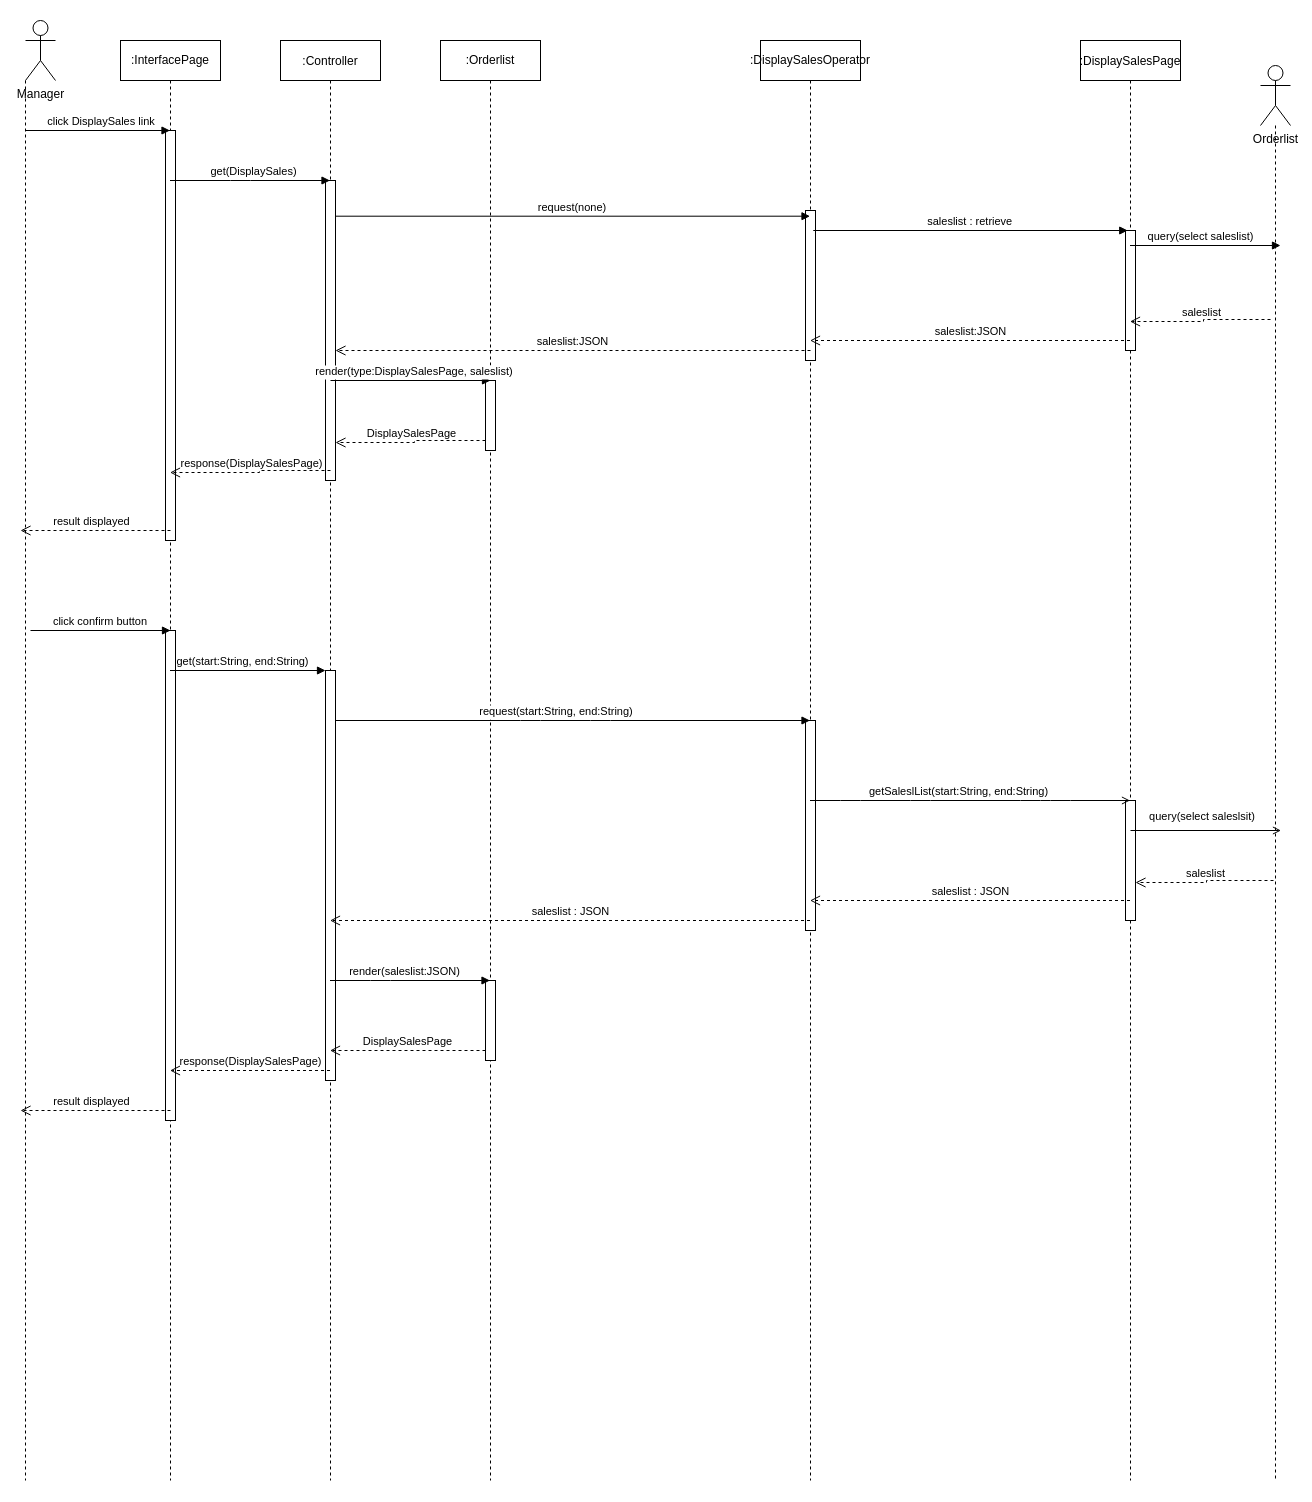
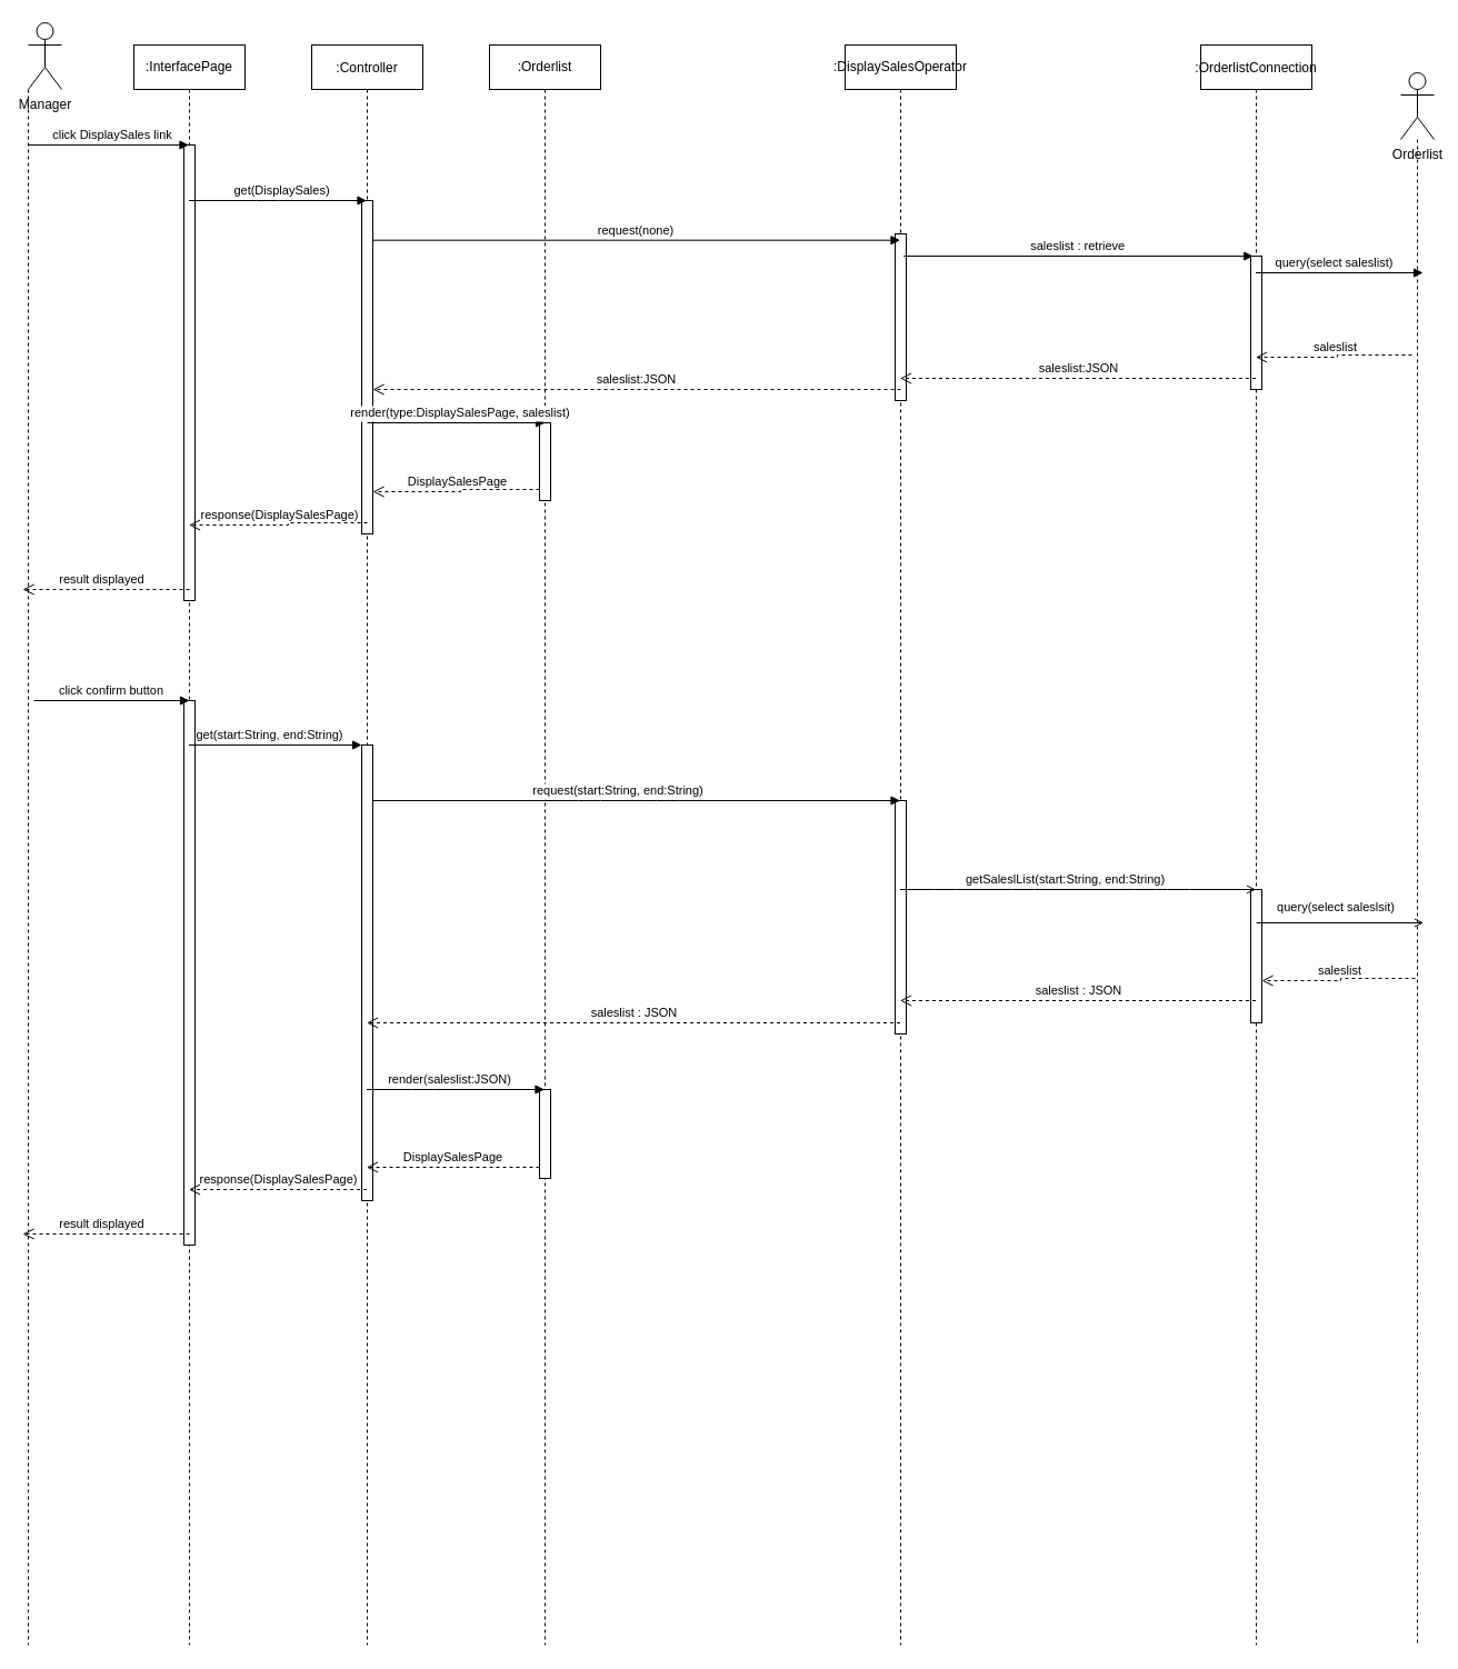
  <mxCell id="0" />
  <mxCell id="1" parent="0" />
  <mxCell id="2" value=":Controller" style="shape=umlLifeline;perimeter=lifelinePerimeter;container=1;collapsible=0;recursiveResize=0;rounded=0;shadow=0;strokeWidth=1;" vertex="1" parent="1"><mxGeometry x="280" y="40" width="100" height="1440" as="geometry" /></mxCell>
  <mxCell id="3" value="" style="points=[];perimeter=orthogonalPerimeter;rounded=0;shadow=0;strokeWidth=1;" vertex="1" parent="2"><mxGeometry x="45" y="140" width="10" height="300" as="geometry" /></mxCell>
  <mxCell id="4" value="" style="html=1;points=[];perimeter=orthogonalPerimeter;" vertex="1" parent="2"><mxGeometry x="45" y="630" width="10" height="410" as="geometry" /></mxCell>
- <mxCell id="5" value=":DisplaySalesPage" style="shape=umlLifeline;perimeter=lifelinePerimeter;container=1;collapsible=0;recursiveResize=0;rounded=0;shadow=0;strokeWidth=1;" vertex="1" parent="1"><mxGeometry x="1080" y="40" width="100" height="1440" as="geometry" /></mxCell>
+ <mxCell id="5" value=":OrderlistConnection" style="shape=umlLifeline;perimeter=lifelinePerimeter;container=1;collapsible=0;recursiveResize=0;rounded=0;shadow=0;strokeWidth=1;" vertex="1" parent="1"><mxGeometry x="1080" y="40" width="100" height="1440" as="geometry" /></mxCell>
  <mxCell id="6" value="" style="html=1;points=[];perimeter=orthogonalPerimeter;" vertex="1" parent="5"><mxGeometry x="45" y="190" width="10" height="120" as="geometry" /></mxCell>
  <mxCell id="7" value="" style="html=1;points=[];perimeter=orthogonalPerimeter;" vertex="1" parent="5"><mxGeometry x="45" y="760" width="10" height="120" as="geometry" /></mxCell>
  <mxCell id="8" style="edgeStyle=orthogonalEdgeStyle;rounded=0;orthogonalLoop=1;jettySize=auto;html=1;endArrow=none;endFill=0;dashed=1;" edge="1" parent="1" source="9"><mxGeometry relative="1" as="geometry"><mxPoint x="25" y="1480" as="targetPoint" /><Array as="points"><mxPoint x="25" y="800" /></Array></mxGeometry></mxCell>
  <mxCell id="9" value="Manager" style="shape=umlActor;verticalLabelPosition=bottom;verticalAlign=top;html=1;outlineConnect=0;" vertex="1" parent="1"><mxGeometry x="25" y="20" width="30" height="60" as="geometry" /></mxCell>
  <mxCell id="10" value=":InterfacePage" style="shape=umlLifeline;perimeter=lifelinePerimeter;whiteSpace=wrap;html=1;container=1;collapsible=0;recursiveResize=0;outlineConnect=0;" vertex="1" parent="1"><mxGeometry x="120" y="40" width="100" height="1440" as="geometry" /></mxCell>
  <mxCell id="11" value="" style="html=1;points=[];perimeter=orthogonalPerimeter;" vertex="1" parent="10"><mxGeometry x="45" y="90" width="10" height="410" as="geometry" /></mxCell>
  <mxCell id="12" value="" style="html=1;points=[];perimeter=orthogonalPerimeter;" vertex="1" parent="10"><mxGeometry x="45" y="590" width="10" height="490" as="geometry" /></mxCell>
  <mxCell id="13" style="edgeStyle=orthogonalEdgeStyle;rounded=0;orthogonalLoop=1;jettySize=auto;html=1;dashed=1;endArrow=none;endFill=0;endSize=6;" edge="1" parent="1" source="14"><mxGeometry relative="1" as="geometry"><mxPoint x="1275" y="1480" as="targetPoint" /><Array as="points"><mxPoint x="1275" y="730" /><mxPoint x="1275" y="730" /></Array></mxGeometry></mxCell>
  <mxCell id="14" value="Orderlist" style="shape=umlActor;verticalLabelPosition=bottom;verticalAlign=top;html=1;outlineConnect=0;" vertex="1" parent="1"><mxGeometry x="1260" y="65" width="30" height="60" as="geometry" /></mxCell>
  <mxCell id="15" value=":Orderlist" style="shape=umlLifeline;perimeter=lifelinePerimeter;whiteSpace=wrap;html=1;container=1;collapsible=0;recursiveResize=0;outlineConnect=0;" vertex="1" parent="1"><mxGeometry x="440" y="40" width="100" height="1440" as="geometry" /></mxCell>
  <mxCell id="16" value="" style="html=1;points=[];perimeter=orthogonalPerimeter;" vertex="1" parent="15"><mxGeometry x="45" y="340" width="10" height="70" as="geometry" /></mxCell>
  <mxCell id="17" value=":DisplaySalesOperator" style="shape=umlLifeline;perimeter=lifelinePerimeter;whiteSpace=wrap;html=1;container=1;collapsible=0;recursiveResize=0;outlineConnect=0;" vertex="1" parent="1"><mxGeometry x="760" y="40" width="100" height="1440" as="geometry" /></mxCell>
  <mxCell id="18" value="" style="html=1;points=[];perimeter=orthogonalPerimeter;" vertex="1" parent="17"><mxGeometry x="45" y="680" width="10" height="210" as="geometry" /></mxCell>
  <mxCell id="19" value="" style="html=1;points=[];perimeter=orthogonalPerimeter;" vertex="1" parent="17"><mxGeometry x="45" y="170" width="10" height="150" as="geometry" /></mxCell>
  <mxCell id="20" value="request(none)" style="verticalAlign=bottom;endArrow=block;shadow=0;strokeWidth=1;exitX=1;exitY=0.119;exitDx=0;exitDy=0;exitPerimeter=0;" edge="1" parent="1" source="3" target="17"><mxGeometry relative="1" as="geometry"><mxPoint x="260" y="220" as="sourcePoint" /><mxPoint x="750" y="205" as="targetPoint" /><Array as="points" /></mxGeometry></mxCell>
  <mxCell id="21" value="query(select saleslist)" style="verticalAlign=bottom;endArrow=block;shadow=0;strokeWidth=1;" edge="1" parent="1" source="5"><mxGeometry x="-0.063" relative="1" as="geometry"><mxPoint x="900" y="260" as="sourcePoint" /><mxPoint x="1280" y="245" as="targetPoint" /><Array as="points" /><mxPoint as="offset" /></mxGeometry></mxCell>
  <mxCell id="22" value="result displayed" style="html=1;verticalAlign=bottom;endArrow=open;dashed=1;endSize=8;rounded=0;edgeStyle=orthogonalEdgeStyle;" edge="1" parent="1"><mxGeometry x="0.059" relative="1" as="geometry"><mxPoint x="170" y="530" as="sourcePoint" /><mxPoint x="20" y="530" as="targetPoint" /><mxPoint as="offset" /></mxGeometry></mxCell>
  <mxCell id="23" value="saleslist" style="html=1;verticalAlign=bottom;endArrow=open;dashed=1;endSize=8;rounded=0;edgeStyle=orthogonalEdgeStyle;" edge="1" parent="1" target="5"><mxGeometry relative="1" as="geometry"><mxPoint x="1270" y="319" as="sourcePoint" /><mxPoint x="1140" y="323" as="targetPoint" /><Array as="points"><mxPoint x="1203" y="319" /><mxPoint x="1203" y="321" /></Array></mxGeometry></mxCell>
  <mxCell id="24" value="click DisplaySales link" style="verticalAlign=bottom;endArrow=block;shadow=0;strokeWidth=1;" edge="1" parent="1" target="10"><mxGeometry x="0.053" relative="1" as="geometry"><mxPoint x="25" y="130" as="sourcePoint" /><mxPoint x="120" y="130" as="targetPoint" /><mxPoint as="offset" /></mxGeometry></mxCell>
  <mxCell id="25" value="click confirm button" style="verticalAlign=bottom;endArrow=block;shadow=0;strokeWidth=1;endSize=6;" edge="1" parent="1"><mxGeometry relative="1" as="geometry"><mxPoint x="30" y="630" as="sourcePoint" /><mxPoint x="170" y="630" as="targetPoint" /></mxGeometry></mxCell>
  <mxCell id="26" value="get(start:String, end:String)" style="verticalAlign=bottom;endArrow=block;shadow=0;strokeWidth=1;" edge="1" parent="1" target="4"><mxGeometry x="-0.059" relative="1" as="geometry"><mxPoint x="169.5" y="670" as="sourcePoint" /><mxPoint x="470" y="701" as="targetPoint" /><mxPoint as="offset" /></mxGeometry></mxCell>
  <mxCell id="27" value="request(start:String, end:String)" style="verticalAlign=bottom;endArrow=block;shadow=0;strokeWidth=1;" edge="1" parent="1" source="4"><mxGeometry x="-0.067" relative="1" as="geometry"><mxPoint x="550" y="769" as="sourcePoint" /><mxPoint x="809.5" y="720" as="targetPoint" /><mxPoint as="offset" /><Array as="points"><mxPoint x="530" y="720" /><mxPoint x="600" y="720" /></Array></mxGeometry></mxCell>
  <mxCell id="28" value="getSaleslList(start:String, end:String)" style="verticalAlign=bottom;endArrow=open;shadow=0;strokeWidth=1;endFill=0;" edge="1" parent="1"><mxGeometry x="-0.067" relative="1" as="geometry"><mxPoint x="809.5" y="800" as="sourcePoint" /><mxPoint x="1129.5" y="800" as="targetPoint" /><mxPoint as="offset" /><Array as="points"><mxPoint x="850" y="800" /><mxPoint x="920" y="800" /><mxPoint x="1030" y="800" /><mxPoint x="1060" y="800" /></Array></mxGeometry></mxCell>
  <mxCell id="29" value="query(select saleslsit)" style="verticalAlign=bottom;endArrow=open;shadow=0;strokeWidth=1;endFill=0;" edge="1" parent="1"><mxGeometry x="-0.045" y="5" relative="1" as="geometry"><mxPoint x="1130" y="830" as="sourcePoint" /><mxPoint x="1280.5" y="830" as="targetPoint" /><Array as="points" /><mxPoint as="offset" /></mxGeometry></mxCell>
  <mxCell id="30" value="saleslist" style="html=1;verticalAlign=bottom;endArrow=open;dashed=1;endSize=8;rounded=0;edgeStyle=orthogonalEdgeStyle;" edge="1" parent="1" target="7"><mxGeometry relative="1" as="geometry"><mxPoint x="1273" y="880" as="sourcePoint" /><mxPoint x="1140" y="882.05" as="targetPoint" /><Array as="points"><mxPoint x="1206" y="880" /><mxPoint x="1206" y="882" /></Array></mxGeometry></mxCell>
  <mxCell id="31" value="response(DisplaySalesPage)" style="html=1;verticalAlign=bottom;endArrow=open;dashed=1;endSize=8;rounded=0;edgeStyle=orthogonalEdgeStyle;" edge="1" parent="1"><mxGeometry relative="1" as="geometry"><mxPoint x="329.5" y="1070" as="sourcePoint" /><mxPoint x="169.5" y="1070" as="targetPoint" /><Array as="points"><mxPoint x="240" y="1070" /><mxPoint x="240" y="1070" /></Array></mxGeometry></mxCell>
  <mxCell id="32" value="result displayed" style="html=1;verticalAlign=bottom;endArrow=open;dashed=1;endSize=8;rounded=0;edgeStyle=orthogonalEdgeStyle;" edge="1" parent="1"><mxGeometry x="0.059" relative="1" as="geometry"><mxPoint x="170" y="1110" as="sourcePoint" /><mxPoint x="20" y="1110" as="targetPoint" /><mxPoint as="offset" /></mxGeometry></mxCell>
  <mxCell id="33" value="saleslist : retrieve" style="verticalAlign=bottom;endArrow=block;shadow=0;strokeWidth=1;exitX=1;exitY=0.119;exitDx=0;exitDy=0;exitPerimeter=0;" edge="1" parent="1"><mxGeometry relative="1" as="geometry"><mxPoint x="812.75" y="230" as="sourcePoint" /><mxPoint x="1127.25" y="230" as="targetPoint" /><Array as="points" /></mxGeometry></mxCell>
  <mxCell id="34" value="saleslist:JSON" style="html=1;verticalAlign=bottom;endArrow=open;dashed=1;endSize=8;rounded=0;edgeStyle=orthogonalEdgeStyle;strokeWidth=1;" edge="1" parent="1" source="5" target="17"><mxGeometry relative="1" as="geometry"><mxPoint x="1110" y="340" as="sourcePoint" /><mxPoint x="1030" y="340" as="targetPoint" /><Array as="points"><mxPoint x="930" y="340" /><mxPoint x="930" y="340" /></Array></mxGeometry></mxCell>
  <mxCell id="35" value="saleslist:JSON" style="html=1;verticalAlign=bottom;endArrow=open;dashed=1;endSize=8;rounded=0;edgeStyle=orthogonalEdgeStyle;strokeWidth=1;" edge="1" parent="1" target="3"><mxGeometry relative="1" as="geometry"><mxPoint x="810" y="350" as="sourcePoint" /><mxPoint x="550" y="350" as="targetPoint" /><Array as="points"><mxPoint x="550" y="350" /><mxPoint x="550" y="350" /></Array></mxGeometry></mxCell>
  <mxCell id="36" value="saleslist : JSON" style="html=1;verticalAlign=bottom;endArrow=open;dashed=1;endSize=8;rounded=0;edgeStyle=orthogonalEdgeStyle;strokeWidth=1;" edge="1" parent="1"><mxGeometry relative="1" as="geometry"><mxPoint x="1129.5" y="900" as="sourcePoint" /><mxPoint x="809.5" y="900" as="targetPoint" /><Array as="points"><mxPoint x="870" y="900" /><mxPoint x="870" y="900" /></Array></mxGeometry></mxCell>
  <mxCell id="37" value="get(DisplaySales)" style="verticalAlign=bottom;endArrow=block;shadow=0;strokeWidth=1;" edge="1" parent="1" source="10" target="2"><mxGeometry x="0.053" relative="1" as="geometry"><mxPoint x="180" y="190" as="sourcePoint" /><mxPoint x="300" y="190" as="targetPoint" /><mxPoint as="offset" /><Array as="points"><mxPoint x="240" y="180" /></Array></mxGeometry></mxCell>
  <mxCell id="38" value="render(type:DisplaySalesPage, saleslist)" style="verticalAlign=bottom;endArrow=block;shadow=0;strokeWidth=1;" edge="1" parent="1"><mxGeometry x="0.053" relative="1" as="geometry"><mxPoint x="330" y="380" as="sourcePoint" /><mxPoint x="490" y="380" as="targetPoint" /><mxPoint as="offset" /><Array as="points"><mxPoint x="400.5" y="380" /></Array></mxGeometry></mxCell>
  <mxCell id="39" value="DisplaySalesPage" style="html=1;verticalAlign=bottom;endArrow=open;dashed=1;endSize=8;rounded=0;edgeStyle=orthogonalEdgeStyle;" edge="1" parent="1" source="16" target="3"><mxGeometry relative="1" as="geometry"><mxPoint x="480.5" y="440" as="sourcePoint" /><mxPoint x="360" y="442" as="targetPoint" /><Array as="points"><mxPoint x="414" y="440" /><mxPoint x="414" y="442" /></Array></mxGeometry></mxCell>
  <mxCell id="40" value="response(DisplaySalesPage)" style="html=1;verticalAlign=bottom;endArrow=open;dashed=1;endSize=8;rounded=0;edgeStyle=orthogonalEdgeStyle;" edge="1" parent="1" target="10"><mxGeometry relative="1" as="geometry"><mxPoint x="330" y="470" as="sourcePoint" /><mxPoint x="190" y="472" as="targetPoint" /><Array as="points"><mxPoint x="259" y="470" /><mxPoint x="259" y="472" /></Array></mxGeometry></mxCell>
  <mxCell id="41" value="" style="html=1;points=[];perimeter=orthogonalPerimeter;" vertex="1" parent="1"><mxGeometry x="485" y="980" width="10" height="80" as="geometry" /></mxCell>
  <mxCell id="42" value="DisplaySalesPage" style="html=1;verticalAlign=bottom;endArrow=open;dashed=1;endSize=8;rounded=0;edgeStyle=orthogonalEdgeStyle;strokeWidth=1;" edge="1" parent="1"><mxGeometry relative="1" as="geometry"><mxPoint x="485" y="1050" as="sourcePoint" /><mxPoint x="329.5" y="1050" as="targetPoint" /><Array as="points"><mxPoint x="390" y="1050" /><mxPoint x="390" y="1050" /></Array></mxGeometry></mxCell>
  <mxCell id="43" value="saleslist : JSON" style="html=1;verticalAlign=bottom;endArrow=open;dashed=1;endSize=8;rounded=0;edgeStyle=orthogonalEdgeStyle;strokeWidth=1;" edge="1" parent="1" source="17" target="2"><mxGeometry relative="1" as="geometry"><mxPoint x="740" y="920" as="sourcePoint" /><mxPoint x="420" y="920" as="targetPoint" /><Array as="points"><mxPoint x="420" y="920" /><mxPoint x="420" y="920" /></Array></mxGeometry></mxCell>
  <mxCell id="44" value="render(saleslist:JSON)" style="verticalAlign=bottom;endArrow=block;shadow=0;strokeWidth=1;" edge="1" parent="1" source="2" target="15"><mxGeometry x="-0.059" relative="1" as="geometry"><mxPoint x="370" y="990" as="sourcePoint" /><mxPoint x="465.5" y="990" as="targetPoint" /><mxPoint as="offset" /><Array as="points"><mxPoint x="380" y="980" /></Array></mxGeometry></mxCell>
